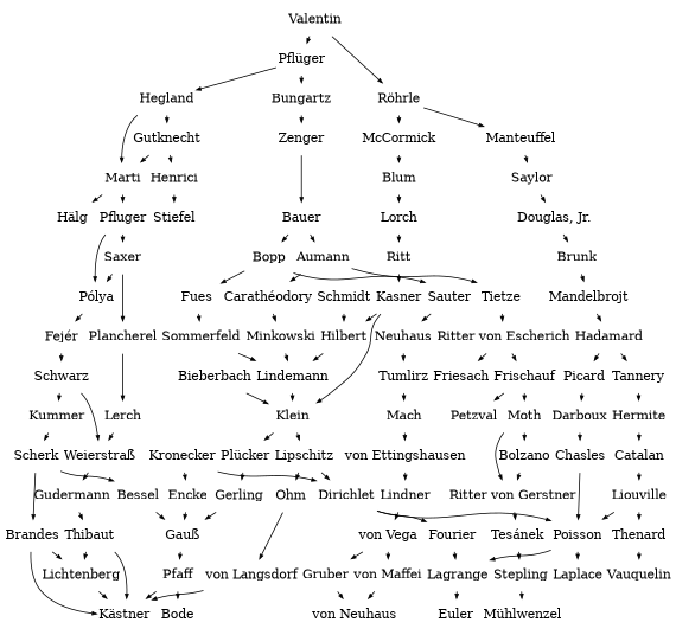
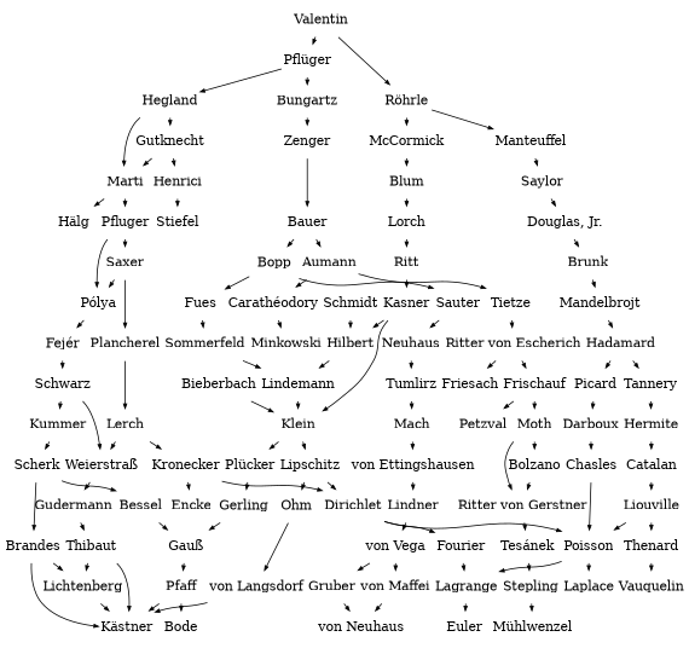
  digraph {
    nodesep=-0.5
    ranksep=-0.5
    node [margin="0.03,0" shape=plaintext]
    edge [arrowsize=0.5]
    Valentin
    "Pflüger"
    "Röhrle"
    Bungartz
    Hegland
    McCormick
    Manteuffel
    Zenger
    Marti
    Gutknecht
    Blum
    Saylor
    Bauer
    Pfluger
    "Hälg"
    Henrici
    Lorch
    "Douglas, Jr."
    Bopp
    Aumann
    "Pólya"
    Saxer
    Stiefel
    Ritt
    Brunk
    Sauter
    Fues
    Tietze
    "Carathéodory"
    "Fejér"
    Plancherel
    Kasner
    Mandelbrojt
    n34 [label=Neuhaus]
    Sommerfeld
    "Ritter von Escherich"
    Minkowski
    Schwarz
    Lerch
    Klein
    Hilbert
    Hadamard
    Tumlirz
    Lindemann
    Frischauf
    Friesach
    Kummer
    "Weierstraß"
    Kronecker
    Schmidt
    Bieberbach
    "Plücker"
    Lipschitz
    Picard
    Tannery
    Mach
    Petzval
    Moth
    Scherk
    Gudermann
    Encke
    Dirichlet
    Gerling
    Ohm
    Darboux
    Hermite
    "von Ettingshausen"
    "Ritter von Gerstner"
    Bolzano
    Bessel
    Brandes
    Thibaut
    "Gauß"
    Poisson
    Fourier
    Chasles
    Catalan
    Lindner
    "Tesánek"
    "Kästner"
    Lichtenberg
    Pfaff
    Lagrange
    Laplace
    "von Langsdorf"
    Liouville
    "von Vega"
    Stepling
    Bode
    Euler
    Thenard
    Gruber
    "von Maffei"
    "Mühlwenzel"
    Vauquelin
    "von Neuhaus"
    Valentin -> "Pflüger"
    Valentin -> "Röhrle"
    "Pflüger" -> Bungartz
    "Pflüger" -> Hegland
    "Röhrle" -> McCormick
    "Röhrle" -> Manteuffel
    Bungartz -> Zenger
    Hegland -> Marti
    Hegland -> Gutknecht
    McCormick -> Blum
    Manteuffel -> Saylor
    Zenger -> Bauer
    Marti -> Pfluger
    Marti -> "Hälg"
    Gutknecht -> Marti
    Gutknecht -> Henrici
    Blum -> Lorch
    Saylor -> "Douglas, Jr."
    Bauer -> Bopp
    Bauer -> Aumann
    Pfluger -> "Pólya"
    Pfluger -> Saxer
    Henrici -> Stiefel
    Lorch -> Ritt
    "Douglas, Jr." -> Brunk
    Bopp -> Sauter
    Bopp -> Fues
    Aumann -> Tietze
    Aumann -> "Carathéodory"
    "Pólya" -> "Fejér"
    Saxer -> "Pólya"
    Saxer -> Plancherel
    Ritt -> Kasner
    Brunk -> Mandelbrojt
    Sauter -> n34
    Fues -> Sommerfeld
    Tietze -> "Ritter von Escherich"
    "Carathéodory" -> Minkowski
    "Fejér" -> Schwarz
    Plancherel -> Lerch
    Kasner -> Klein
    Kasner -> Hilbert
    Mandelbrojt -> Hadamard
    n34 -> Tumlirz
    Sommerfeld -> Lindemann
    "Ritter von Escherich" -> Frischauf
    "Ritter von Escherich" -> Friesach
-   Minkowski -> Lindemann
    Schwarz -> Kummer
    Schwarz -> "Weierstraß"
    Lerch -> "Weierstraß"
+   Lerch -> Kronecker
    Klein -> "Plücker"
    Klein -> Lipschitz
    Hilbert -> Lindemann
    Hadamard -> Picard
    Hadamard -> Tannery
    Tumlirz -> Mach
    Lindemann -> Klein
    Frischauf -> Petzval
    Frischauf -> Moth
    Kummer -> Scherk
    "Weierstraß" -> Gudermann
    Kronecker -> Encke
    Kronecker -> Dirichlet
    Schmidt -> Hilbert
    Bieberbach -> Klein
    "Plücker" -> Gerling
    Lipschitz -> Dirichlet
    Lipschitz -> Ohm
    Picard -> Darboux
    Tannery -> Hermite
    Mach -> "von Ettingshausen"
    Moth -> "Ritter von Gerstner"
    Moth -> Bolzano
    Scherk -> Bessel
    Scherk -> Brandes
    Gudermann -> Thibaut
-   Encke -> "Gauß"
    Dirichlet -> Poisson
    Dirichlet -> Fourier
    Gerling -> "Gauß"
    Ohm -> "von Langsdorf"
    Darboux -> Chasles
    Hermite -> Catalan
    "von Ettingshausen" -> Lindner
    "Ritter von Gerstner" -> "Tesánek"
    Bolzano -> "Ritter von Gerstner"
    Bessel -> "Gauß"
    Brandes -> "Kästner"
    Brandes -> Lichtenberg
    Thibaut -> "Kästner"
    Thibaut -> Lichtenberg
    "Gauß" -> Pfaff
    Poisson -> Lagrange
    Poisson -> Laplace
    Fourier -> Lagrange
    Chasles -> Poisson
    Catalan -> Liouville
    Lindner -> "von Vega"
    "Tesánek" -> Stepling
    Lichtenberg -> "Kästner"
    Pfaff -> "Kästner"
    Pfaff -> Bode
    Lagrange -> Euler
    "von Langsdorf" -> "Kästner"
    Liouville -> Poisson
    Liouville -> Thenard
    "von Vega" -> Gruber
    "von Vega" -> "von Maffei"
    Stepling -> "Mühlwenzel"
    Thenard -> Vauquelin
    Gruber -> "von Neuhaus"
    "von Maffei" -> "von Neuhaus"
  }
